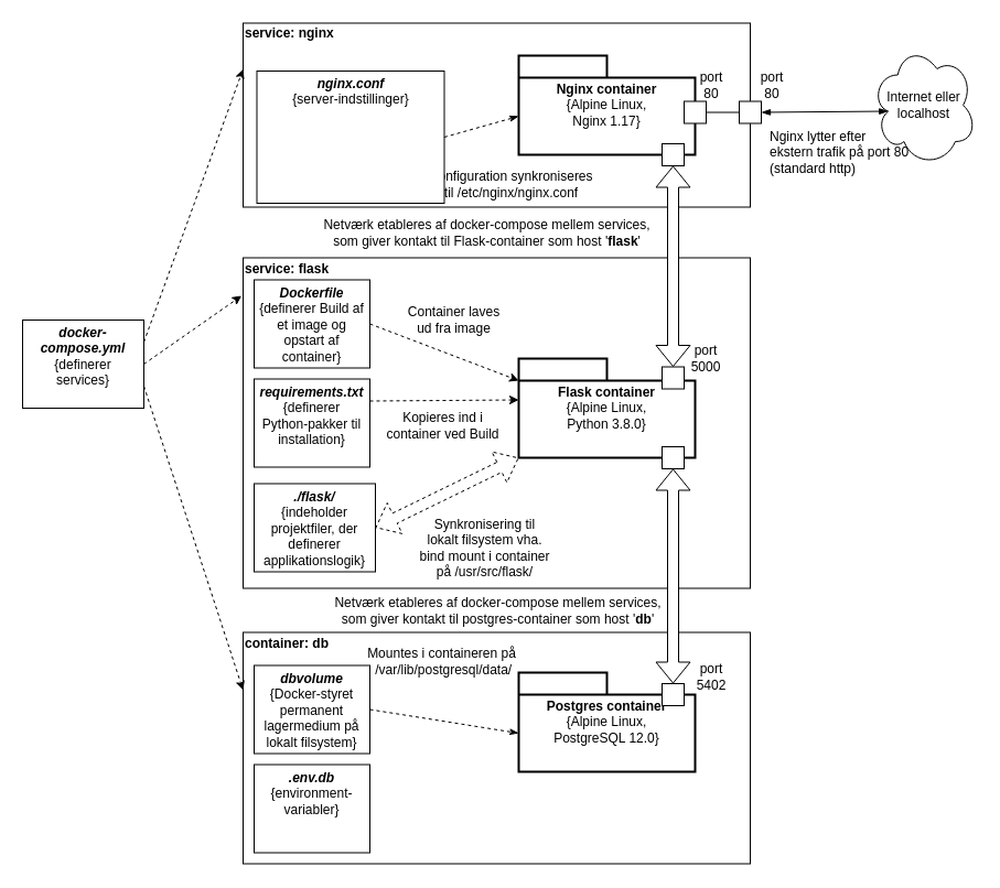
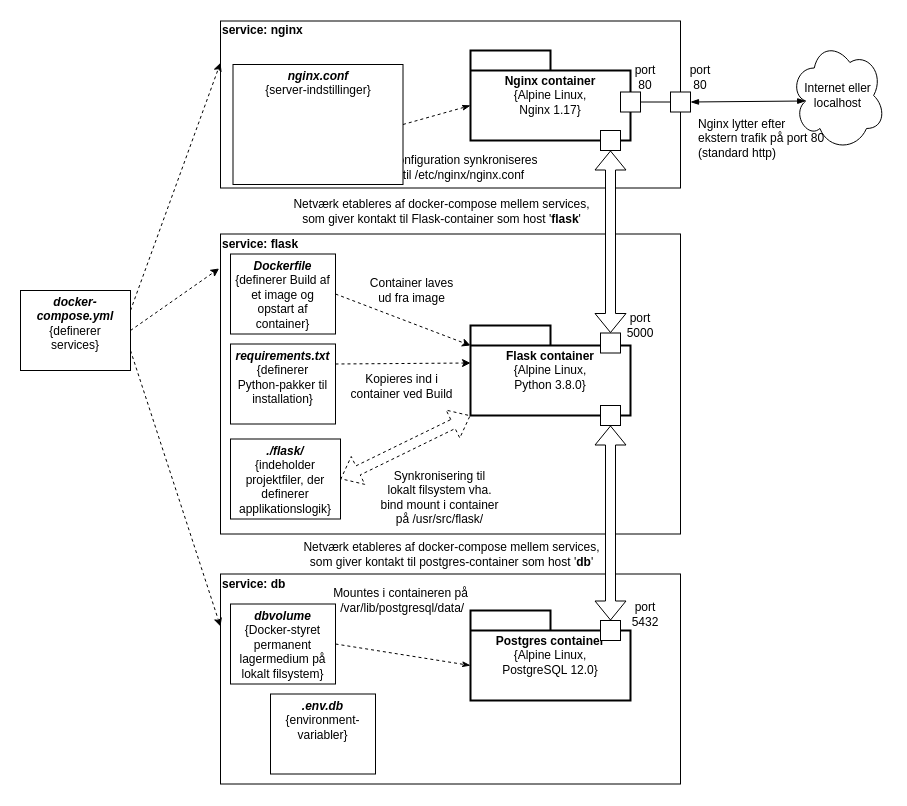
  <mxCell id="0" />
  <mxCell id="1" parent="0" />
  <mxCell id="2" value="" style="rounded=0;whiteSpace=wrap;html=1;fillColor=none;" parent="1" vertex="1"><mxGeometry x="220" y="233.5" width="460" height="300" as="geometry" /></mxCell>
  <mxCell id="3" value="&lt;b&gt;Flask container&lt;/b&gt;&lt;br&gt;{Alpine Linux,&lt;br&gt;Python 3.8.0}" style="shape=folder;tabWidth=80;tabHeight=20;tabPosition=left;strokeWidth=2;html=1;whiteSpace=wrap;align=center;" parent="1" vertex="1"><mxGeometry x="470" y="325" width="160" height="90" as="geometry" /></mxCell>
  <mxCell id="4" style="rounded=0;orthogonalLoop=1;jettySize=auto;html=1;exitX=1;exitY=0.5;exitDx=0;exitDy=0;entryX=0;entryY=0;entryDx=0;entryDy=20;entryPerimeter=0;dashed=1;" parent="1" source="6" target="3" edge="1"><mxGeometry relative="1" as="geometry" /></mxCell>
  <mxCell id="5" value="&lt;font style=&quot;font-size: 12px&quot;&gt;Container laves&lt;br&gt;ud fra image&lt;/font&gt;" style="text;html=1;resizable=0;points=[];align=center;verticalAlign=middle;labelBackgroundColor=#ffffff;" parent="4" vertex="1" connectable="0"><mxGeometry x="0.278" y="1" relative="1" as="geometry"><mxPoint x="-11" y="-35.5" as="offset" /></mxGeometry></mxCell>
  <mxCell id="6" value="&lt;p style=&quot;margin: 5px&quot;&gt;&lt;b&gt;&lt;i&gt;Dockerfile&lt;/i&gt;&lt;/b&gt;&lt;br&gt;{definerer Build af et image og opstart af container}&lt;/p&gt;" style="shape=rect;html=1;overflow=fill;whiteSpace=wrap;align=center;" parent="1" vertex="1"><mxGeometry x="230" y="253.5" width="105" height="80" as="geometry" /></mxCell>
  <mxCell id="7" style="edgeStyle=none;rounded=0;orthogonalLoop=1;jettySize=auto;html=1;exitX=1;exitY=0.5;exitDx=0;exitDy=0;entryX=-0.003;entryY=0.115;entryDx=0;entryDy=0;entryPerimeter=0;dashed=1;" parent="1" source="9" target="2" edge="1"><mxGeometry relative="1" as="geometry" /></mxCell>
  <mxCell id="8" style="edgeStyle=none;rounded=0;orthogonalLoop=1;jettySize=auto;html=1;exitX=1;exitY=0.75;exitDx=0;exitDy=0;entryX=0;entryY=0.25;entryDx=0;entryDy=0;dashed=1;" parent="1" source="9" target="17" edge="1"><mxGeometry relative="1" as="geometry" /></mxCell>
  <mxCell id="9" value="&lt;p style=&quot;margin: 5px&quot;&gt;&lt;b&gt;&lt;i&gt;docker-compose.yml&lt;/i&gt;&lt;/b&gt;&lt;br&gt;{definerer services}&lt;/p&gt;" style="shape=rect;html=1;overflow=fill;whiteSpace=wrap;align=center;" parent="1" vertex="1"><mxGeometry x="20" y="290" width="110" height="80" as="geometry" /></mxCell>
  <mxCell id="10" value="&lt;b&gt;service: flask&lt;/b&gt;" style="text;html=1;strokeColor=none;fillColor=none;align=left;verticalAlign=middle;whiteSpace=wrap;rounded=0;" parent="1" vertex="1"><mxGeometry x="220" y="233.5" width="130" height="20" as="geometry" /></mxCell>
  <mxCell id="11" value="&lt;p style=&quot;margin: 5px&quot;&gt;&lt;b&gt;&lt;i&gt;./flask/&lt;/i&gt;&lt;/b&gt;&lt;br&gt;{indeholder projektfiler, der definerer applikationslogik}&lt;/p&gt;" style="shape=rect;html=1;overflow=fill;whiteSpace=wrap;align=center;" parent="1" vertex="1"><mxGeometry x="230" y="438.5" width="110" height="80" as="geometry" /></mxCell>
  <mxCell id="12" value="" style="shape=flexArrow;endArrow=classic;startArrow=classic;html=1;dashed=1;exitX=0;exitY=0;exitDx=0;exitDy=90;exitPerimeter=0;entryX=1;entryY=0.5;entryDx=0;entryDy=0;" parent="1" source="3" target="11" edge="1"><mxGeometry width="50" height="50" relative="1" as="geometry"><mxPoint x="510" y="518.5" as="sourcePoint" /><mxPoint x="580" y="538.5" as="targetPoint" /></mxGeometry></mxCell>
  <mxCell id="13" value="Synkronisering til&lt;br&gt;lokalt filsystem&amp;nbsp;vha.&lt;br&gt;bind mount i container&lt;br&gt;på /usr/src/flask/" style="text;html=1;resizable=0;points=[];align=center;verticalAlign=middle;labelBackgroundColor=#ffffff;" parent="12" vertex="1" connectable="0"><mxGeometry x="0.135" y="4" relative="1" as="geometry"><mxPoint x="40" y="42" as="offset" /></mxGeometry></mxCell>
  <mxCell id="14" style="edgeStyle=none;rounded=0;orthogonalLoop=1;jettySize=auto;html=1;exitX=1;exitY=0.25;exitDx=0;exitDy=0;entryX=0;entryY=0;entryDx=0;entryDy=37.5;entryPerimeter=0;dashed=1;" parent="1" source="16" target="3" edge="1"><mxGeometry relative="1" as="geometry" /></mxCell>
  <mxCell id="15" value="&lt;font style=&quot;font-size: 12px&quot;&gt;Kopieres ind i&lt;br&gt;container ved Build&lt;/font&gt;" style="text;html=1;resizable=0;points=[];align=center;verticalAlign=middle;labelBackgroundColor=none;" parent="14" vertex="1" connectable="0"><mxGeometry x="-0.021" y="-1" relative="1" as="geometry"><mxPoint x="-1" y="21" as="offset" /></mxGeometry></mxCell>
  <mxCell id="16" value="&lt;p style=&quot;margin: 5px&quot;&gt;&lt;b&gt;&lt;i&gt;requirements.txt&lt;/i&gt;&lt;/b&gt;&lt;br&gt;{definerer Python-pakker til installation}&lt;/p&gt;" style="shape=rect;html=1;overflow=fill;whiteSpace=wrap;align=center;" parent="1" vertex="1"><mxGeometry x="230" y="343.5" width="105" height="80" as="geometry" /></mxCell>
  <mxCell id="17" value="" style="rounded=0;whiteSpace=wrap;html=1;fillColor=none;" parent="1" vertex="1"><mxGeometry x="220" y="573.5" width="460" height="210" as="geometry" /></mxCell>
- <mxCell id="18" value="&lt;b&gt;container: db&lt;/b&gt;" style="text;html=1;strokeColor=none;fillColor=none;align=left;verticalAlign=middle;whiteSpace=wrap;rounded=0;" parent="1" vertex="1"><mxGeometry x="220" y="573.5" width="130" height="20" as="geometry" /></mxCell>
+ <mxCell id="18" value="&lt;b&gt;service: db&lt;/b&gt;" style="text;html=1;strokeColor=none;fillColor=none;align=left;verticalAlign=middle;whiteSpace=wrap;rounded=0;" parent="1" vertex="1"><mxGeometry x="220" y="573.5" width="130" height="20" as="geometry" /></mxCell>
  <mxCell id="19" value="&lt;b&gt;Postgres container&lt;/b&gt;&lt;br&gt;{Alpine Linux,&lt;br&gt;PostgreSQL 12.0}" style="shape=folder;tabWidth=80;tabHeight=20;tabPosition=left;strokeWidth=2;html=1;whiteSpace=wrap;align=center;" parent="1" vertex="1"><mxGeometry x="470" y="610" width="160" height="90" as="geometry" /></mxCell>
  <mxCell id="20" value="&lt;font style=&quot;font-size: 12px&quot;&gt;Mountes i containeren&amp;nbsp;på&lt;br&gt;&amp;nbsp;/var/lib/postgresql/data/&lt;/font&gt;" style="edgeStyle=none;rounded=0;orthogonalLoop=1;jettySize=auto;html=1;exitX=1;exitY=0.5;exitDx=0;exitDy=0;entryX=0;entryY=0;entryDx=0;entryDy=55;entryPerimeter=0;endArrow=classicThin;endFill=1;dashed=1;" parent="1" source="21" target="19" edge="1"><mxGeometry x="-0.161" y="53" relative="1" as="geometry"><mxPoint as="offset" /></mxGeometry></mxCell>
  <mxCell id="21" value="&lt;p style=&quot;margin: 5px&quot;&gt;&lt;b&gt;&lt;i&gt;dbvolume&lt;/i&gt;&lt;/b&gt;&lt;br&gt;{Docker-styret permanent lagermedium på lokalt filsystem}&lt;/p&gt;" style="shape=rect;html=1;overflow=fill;whiteSpace=wrap;align=center;" parent="1" vertex="1"><mxGeometry x="230" y="603.5" width="105" height="80" as="geometry" /></mxCell>
  <mxCell id="22" value="" style="shape=flexArrow;endArrow=classic;startArrow=classic;html=1;fillColor=#ffffff;exitX=0.5;exitY=0;exitDx=0;exitDy=0;entryX=0.5;entryY=1;entryDx=0;entryDy=0;" parent="1" source="44" target="45" edge="1"><mxGeometry width="50" height="50" relative="1" as="geometry"><mxPoint x="610" y="603.5" as="sourcePoint" /><mxPoint x="610" y="493.5" as="targetPoint" /></mxGeometry></mxCell>
  <mxCell id="23" value="&lt;font style=&quot;font-size: 12px&quot;&gt;Netværk etableres af docker-compose&amp;nbsp;mellem services,&lt;br&gt;som&amp;nbsp;giver kontakt til postgres-container&amp;nbsp;som host '&lt;b&gt;db&lt;/b&gt;'&lt;/font&gt;" style="text;html=1;resizable=0;points=[];align=center;verticalAlign=middle;labelBackgroundColor=#ffffff;" parent="22" vertex="1" connectable="0"><mxGeometry x="0.02" y="-1" relative="1" as="geometry"><mxPoint x="-161" y="32.5" as="offset" /></mxGeometry></mxCell>
- <mxCell id="24" value="&lt;p style=&quot;margin: 5px&quot;&gt;&lt;b&gt;&lt;i&gt;.env.db&lt;/i&gt;&lt;/b&gt;&lt;br&gt;{environment-variabler}&lt;/p&gt;" style="shape=rect;html=1;overflow=fill;whiteSpace=wrap;align=center;" parent="1" vertex="1"><mxGeometry x="230" y="693.5" width="105" height="80" as="geometry" /></mxCell>
+ <mxCell id="24" value="&lt;p style=&quot;margin: 5px&quot;&gt;&lt;b&gt;&lt;i&gt;.env.db&lt;/i&gt;&lt;/b&gt;&lt;br&gt;{environment-variabler}&lt;/p&gt;" style="shape=rect;html=1;overflow=fill;whiteSpace=wrap;align=center;" parent="1" vertex="1"><mxGeometry x="270" y="693.5" width="105" height="80" as="geometry" /></mxCell>
  <mxCell id="25" value="" style="rounded=0;whiteSpace=wrap;html=1;fillColor=none;" parent="1" vertex="1"><mxGeometry x="220" y="20.5" width="460" height="167" as="geometry" /></mxCell>
  <mxCell id="26" value="&lt;b&gt;service: nginx&lt;/b&gt;" style="text;html=1;strokeColor=none;fillColor=none;align=left;verticalAlign=middle;whiteSpace=wrap;rounded=0;" parent="1" vertex="1"><mxGeometry x="220" y="20" width="130" height="20" as="geometry" /></mxCell>
  <mxCell id="27" value="&lt;b&gt;Nginx container&lt;/b&gt;&lt;br&gt;{Alpine Linux,&lt;br&gt;Nginx 1.17}" style="shape=folder;tabWidth=80;tabHeight=20;tabPosition=left;strokeWidth=2;html=1;whiteSpace=wrap;align=center;" parent="1" vertex="1"><mxGeometry x="470" y="50" width="160" height="90" as="geometry" /></mxCell>
  <mxCell id="28" style="edgeStyle=none;rounded=0;orthogonalLoop=1;jettySize=auto;html=1;exitX=1;exitY=0.5;exitDx=0;exitDy=0;entryX=0;entryY=0;entryDx=0;entryDy=55;entryPerimeter=0;endArrow=classicThin;endFill=1;fillColor=#ffffff;dashed=1;" parent="1" source="30" target="27" edge="1"><mxGeometry relative="1" as="geometry" /></mxCell>
  <mxCell id="29" value="Konfiguration synkroniseres&lt;br&gt;til /etc/nginx/nginx.conf" style="text;html=1;resizable=0;points=[];align=center;verticalAlign=middle;labelBackgroundColor=#ffffff;" parent="28" vertex="1" connectable="0"><mxGeometry x="0.002" y="-1" relative="1" as="geometry"><mxPoint x="26" y="51" as="offset" /></mxGeometry></mxCell>
  <mxCell id="30" value="&lt;p style=&quot;margin: 5px&quot;&gt;&lt;b&gt;&lt;i&gt;nginx.conf&lt;/i&gt;&lt;/b&gt;&lt;br&gt;{server-indstillinger}&lt;/p&gt;" style="shape=rect;html=1;overflow=fill;whiteSpace=wrap;align=center;" parent="1" vertex="1"><mxGeometry x="232.5" y="64" width="170" height="120" as="geometry" /></mxCell>
  <mxCell id="31" value="" style="shape=flexArrow;endArrow=classic;startArrow=classic;html=1;fillColor=#ffffff;exitX=0.5;exitY=0;exitDx=0;exitDy=0;entryX=0.5;entryY=1;entryDx=0;entryDy=0;" parent="1" source="42" target="43" edge="1"><mxGeometry width="50" height="50" relative="1" as="geometry"><mxPoint x="610" y="260" as="sourcePoint" /><mxPoint x="610" y="150" as="targetPoint" /></mxGeometry></mxCell>
  <mxCell id="32" value="&lt;font style=&quot;font-size: 12px&quot;&gt;Netværk etableres af docker-compose&amp;nbsp;mellem services,&lt;br&gt;som&amp;nbsp;giver kontakt til Flask-container&amp;nbsp;som host '&lt;b&gt;flask&lt;/b&gt;'&lt;/font&gt;" style="text;html=1;resizable=0;points=[];align=center;verticalAlign=middle;labelBackgroundColor=#ffffff;" parent="31" vertex="1" connectable="0"><mxGeometry x="0.02" y="-1" relative="1" as="geometry"><mxPoint x="-171" y="-29.5" as="offset" /></mxGeometry></mxCell>
  <mxCell id="33" style="edgeStyle=none;rounded=0;orthogonalLoop=1;jettySize=auto;html=1;exitX=1;exitY=0.5;exitDx=0;exitDy=0;entryX=0;entryY=0.5;entryDx=0;entryDy=0;endArrow=none;endFill=0;" parent="1" source="34" target="37" edge="1"><mxGeometry relative="1" as="geometry" /></mxCell>
  <mxCell id="34" value="" style="whiteSpace=wrap;html=1;aspect=fixed;" parent="1" vertex="1"><mxGeometry x="620" y="91.5" width="20" height="20" as="geometry" /></mxCell>
  <mxCell id="35" value="port&lt;br&gt;80" style="text;html=1;strokeColor=none;fillColor=none;align=center;verticalAlign=middle;whiteSpace=wrap;rounded=0;" parent="1" vertex="1"><mxGeometry x="680" y="66.5" width="40" height="20" as="geometry" /></mxCell>
  <mxCell id="36" style="rounded=0;orthogonalLoop=1;jettySize=auto;html=1;exitX=1;exitY=0.5;exitDx=0;exitDy=0;entryX=0.16;entryY=0.55;entryDx=0;entryDy=0;entryPerimeter=0;startArrow=blockThin;startFill=1;endArrow=blockThin;endFill=1;" parent="1" source="37" target="47" edge="1"><mxGeometry relative="1" as="geometry" /></mxCell>
  <mxCell id="37" value="" style="whiteSpace=wrap;html=1;aspect=fixed;" parent="1" vertex="1"><mxGeometry x="670" y="91.5" width="20" height="20" as="geometry" /></mxCell>
  <mxCell id="38" value="port&lt;br&gt;80" style="text;html=1;strokeColor=none;fillColor=none;align=center;verticalAlign=middle;whiteSpace=wrap;rounded=0;" parent="1" vertex="1"><mxGeometry x="625" y="66.5" width="40" height="20" as="geometry" /></mxCell>
  <mxCell id="39" style="edgeStyle=none;rounded=0;orthogonalLoop=1;jettySize=auto;html=1;exitX=1;exitY=0.25;exitDx=0;exitDy=0;entryX=0;entryY=0.25;entryDx=0;entryDy=0;dashed=1;" parent="1" source="9" target="25" edge="1"><mxGeometry relative="1" as="geometry"><mxPoint x="140" y="340" as="sourcePoint" /><mxPoint x="230.92" y="262.1" as="targetPoint" /></mxGeometry></mxCell>
  <mxCell id="40" value="Nginx lytter efter&lt;br&gt;ekstern trafik på port 80&lt;br&gt;(standard http)" style="text;html=1;resizable=0;points=[];align=left;verticalAlign=middle;labelBackgroundColor=#ffffff;" parent="1" vertex="1" connectable="0"><mxGeometry x="669.959" y="86.502" as="geometry"><mxPoint x="26" y="51" as="offset" /></mxGeometry></mxCell>
  <mxCell id="41" value="port&lt;br&gt;5000" style="text;html=1;strokeColor=none;fillColor=none;align=center;verticalAlign=middle;whiteSpace=wrap;rounded=0;" parent="1" vertex="1"><mxGeometry x="620" y="315" width="40" height="20" as="geometry" /></mxCell>
  <mxCell id="42" value="" style="whiteSpace=wrap;html=1;aspect=fixed;" parent="1" vertex="1"><mxGeometry x="600" y="332.5" width="20" height="20" as="geometry" /></mxCell>
  <mxCell id="43" value="" style="whiteSpace=wrap;html=1;aspect=fixed;" parent="1" vertex="1"><mxGeometry x="600" y="130" width="20" height="20" as="geometry" /></mxCell>
  <mxCell id="44" value="" style="whiteSpace=wrap;html=1;aspect=fixed;" parent="1" vertex="1"><mxGeometry x="600" y="620" width="20" height="20" as="geometry" /></mxCell>
  <mxCell id="45" value="" style="whiteSpace=wrap;html=1;aspect=fixed;" parent="1" vertex="1"><mxGeometry x="600" y="405" width="20" height="20" as="geometry" /></mxCell>
- <mxCell id="46" value="port&lt;br&gt;5402" style="text;html=1;strokeColor=none;fillColor=none;align=center;verticalAlign=middle;whiteSpace=wrap;rounded=0;" parent="1" vertex="1"><mxGeometry x="625" y="603.5" width="40" height="20" as="geometry" /></mxCell>
+ <mxCell id="46" value="port&lt;br&gt;5432" style="text;html=1;strokeColor=none;fillColor=none;align=center;verticalAlign=middle;whiteSpace=wrap;rounded=0;" parent="1" vertex="1"><mxGeometry x="625" y="603.5" width="40" height="20" as="geometry" /></mxCell>
  <mxCell id="47" value="Internet eller localhost" style="ellipse;shape=cloud;whiteSpace=wrap;html=1;" parent="1" vertex="1"><mxGeometry x="790" y="40" width="95" height="110" as="geometry" /></mxCell>
